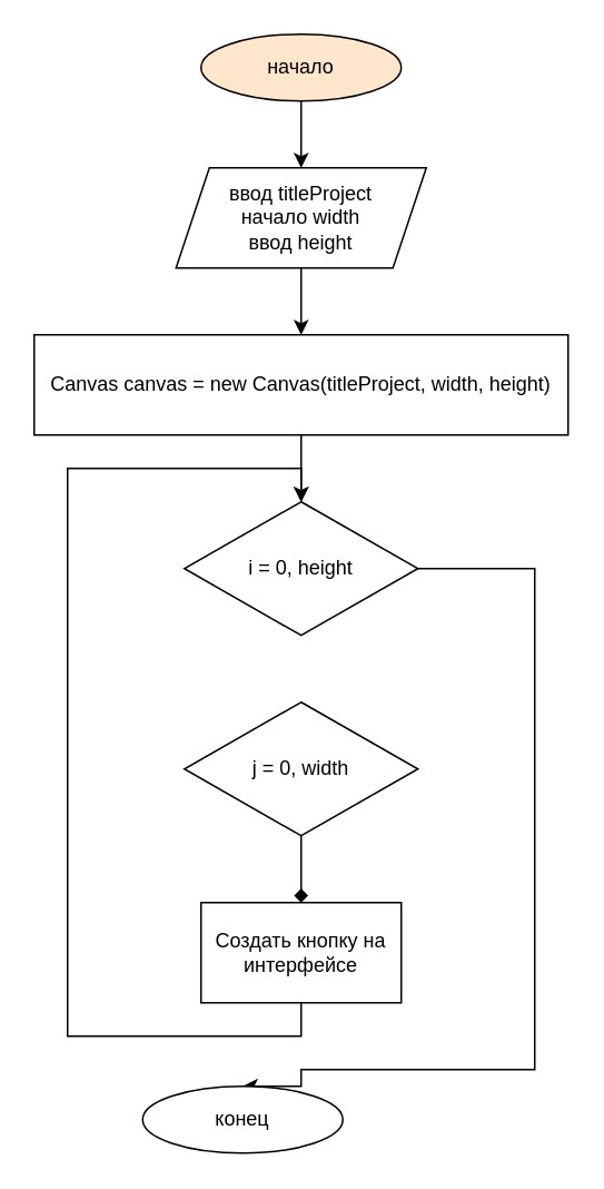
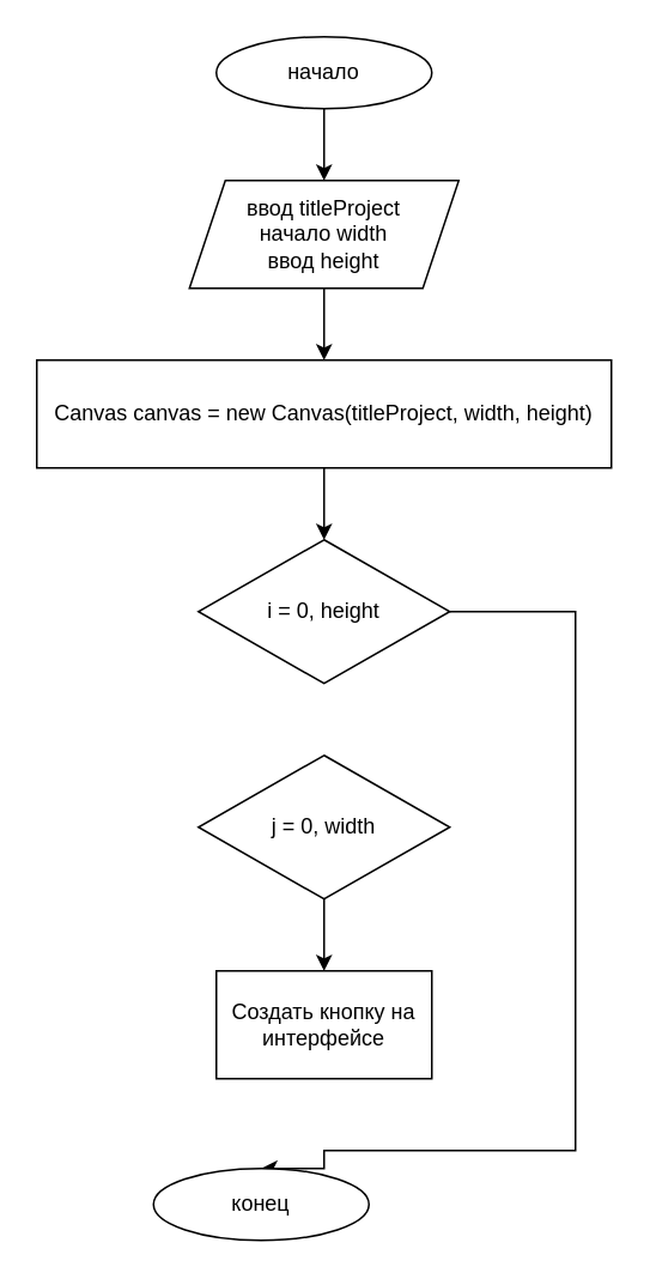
  <mxCell id="0" />
  <mxCell id="1" parent="0" />
  <mxCell id="2" value="" style="edgeStyle=orthogonalEdgeStyle;rounded=0;orthogonalLoop=1;jettySize=auto;html=1;" edge="1" parent="1" source="3" target="5"><mxGeometry relative="1" as="geometry" /></mxCell>
  <mxCell id="3" value="ввод titleProject&lt;br&gt;начало width&lt;br&gt;ввод height" style="shape=parallelogram;perimeter=parallelogramPerimeter;whiteSpace=wrap;html=1;fixedSize=1;" vertex="1" parent="1"><mxGeometry x="105" y="100" width="150" height="60" as="geometry" /></mxCell>
  <mxCell id="4" value="" style="edgeStyle=orthogonalEdgeStyle;rounded=0;orthogonalLoop=1;jettySize=auto;html=1;" edge="1" parent="1" source="5" target="7"><mxGeometry relative="1" as="geometry" /></mxCell>
  <mxCell id="5" value="Canvas canvas = new Canvas(titleProject, width, height)" style="rounded=0;whiteSpace=wrap;html=1;" vertex="1" parent="1"><mxGeometry x="20" y="200" width="320" height="60" as="geometry" /></mxCell>
  <mxCell id="6" style="edgeStyle=orthogonalEdgeStyle;rounded=0;orthogonalLoop=1;jettySize=auto;html=1;exitX=1;exitY=0.5;exitDx=0;exitDy=0;entryX=0.5;entryY=0;entryDx=0;entryDy=0;" edge="1" parent="1" source="7" target="14"><mxGeometry relative="1" as="geometry"><Array as="points"><mxPoint x="320" y="340" /><mxPoint x="320" y="640" /><mxPoint x="180" y="640" /></Array></mxGeometry></mxCell>
  <mxCell id="7" value="i = 0, height" style="rhombus;whiteSpace=wrap;html=1;" vertex="1" parent="1"><mxGeometry x="110" y="300" width="140" height="80" as="geometry" /></mxCell>
- <mxCell id="8" value="" style="edgeStyle=orthogonalEdgeStyle;rounded=0;orthogonalLoop=1;jettySize=auto;html=1;endArrow=diamond;" edge="1" parent="1" source="9" target="11"><mxGeometry relative="1" as="geometry" /></mxCell>
+ <mxCell id="8" value="" style="edgeStyle=orthogonalEdgeStyle;rounded=0;orthogonalLoop=1;jettySize=auto;html=1;" edge="1" parent="1" source="9" target="11"><mxGeometry relative="1" as="geometry" /></mxCell>
  <mxCell id="9" value="j = 0, width" style="rhombus;whiteSpace=wrap;html=1;" vertex="1" parent="1"><mxGeometry x="110" y="420" width="140" height="80" as="geometry" /></mxCell>
- <mxCell id="10" style="edgeStyle=orthogonalEdgeStyle;rounded=0;orthogonalLoop=1;jettySize=auto;html=1;exitX=0.5;exitY=1;exitDx=0;exitDy=0;entryX=0.5;entryY=0;entryDx=0;entryDy=0;" edge="1" parent="1" source="11" target="7"><mxGeometry relative="1" as="geometry"><Array as="points"><mxPoint x="180" y="620" /><mxPoint x="40" y="620" /><mxPoint x="40" y="280" /><mxPoint x="180" y="280" /></Array></mxGeometry></mxCell>
  <mxCell id="11" value="Создать кнопку на интерфейсе" style="rounded=0;whiteSpace=wrap;html=1;" vertex="1" parent="1"><mxGeometry x="120" y="540" width="120" height="60" as="geometry" /></mxCell>
  <mxCell id="12" value="" style="edgeStyle=orthogonalEdgeStyle;rounded=0;orthogonalLoop=1;jettySize=auto;html=1;" edge="1" parent="1" source="13" target="3"><mxGeometry relative="1" as="geometry" /></mxCell>
- <mxCell id="13" value="начало" style="ellipse;whiteSpace=wrap;html=1;fillColor=#ffe6cc;" vertex="1" parent="1"><mxGeometry x="120" y="20" width="120" height="40" as="geometry" /></mxCell>
+ <mxCell id="13" value="начало" style="ellipse;whiteSpace=wrap;html=1;" vertex="1" parent="1"><mxGeometry x="120" y="20" width="120" height="40" as="geometry" /></mxCell>
  <mxCell id="14" value="конец" style="ellipse;whiteSpace=wrap;html=1;" vertex="1" parent="1"><mxGeometry x="85" y="650" width="120" height="40" as="geometry" /></mxCell>
